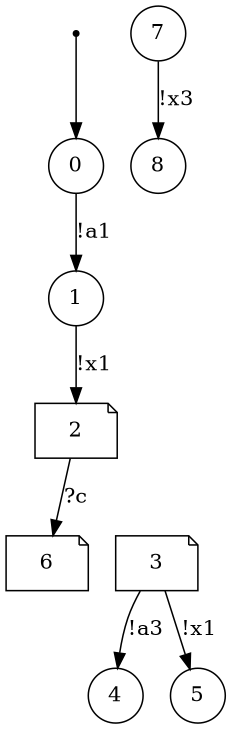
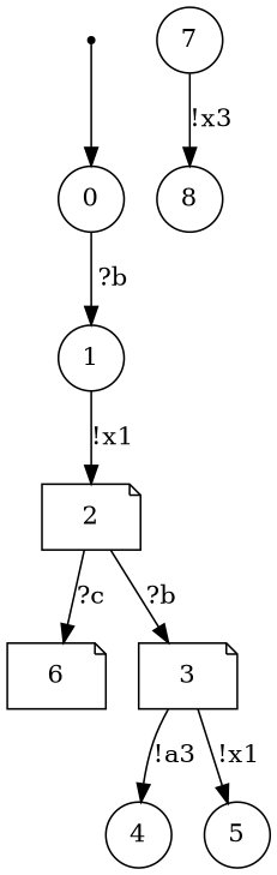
  digraph {
    node [shape=circle]
    ENTRY [shape=point]
    0
    1
    2 [shape=note]
    6 [shape=note]
    3 [shape=note]
    4
    5
    7
    8
    ENTRY -> 0
-   0 -> 1 [label="!a1"]
+   0 -> 1 [label="?b"]
    1 -> 2 [label="!x1"]
    2 -> 6 [label="?c"]
+   2 -> 3 [label="?b"]
    3 -> 4 [label="!a3"]
    3 -> 5 [label="!x1"]
    7 -> 8 [label="!x3"]
  }
